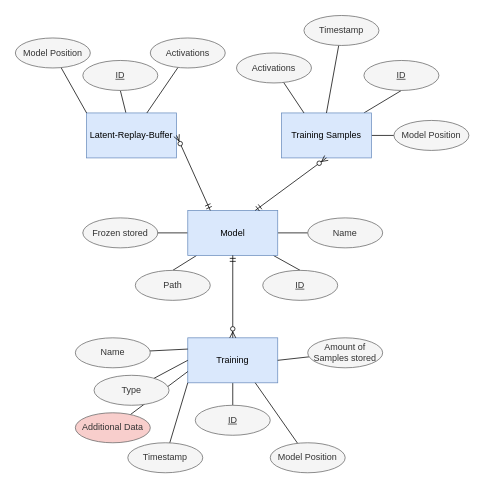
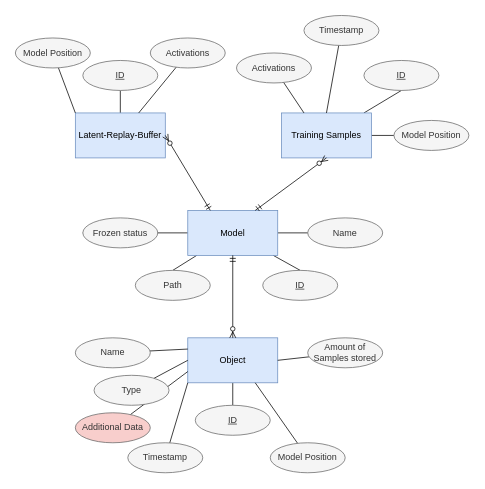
  <mxCell id="0" />
  <mxCell id="1" parent="0" />
  <mxCell id="2" style="edgeStyle=none;rounded=0;orthogonalLoop=1;jettySize=auto;html=1;entryX=0.5;entryY=0;entryDx=0;entryDy=0;endArrow=none;endFill=0;" edge="1" parent="1" source="6" target="21"><mxGeometry relative="1" as="geometry" /></mxCell>
  <mxCell id="3" style="edgeStyle=none;rounded=0;orthogonalLoop=1;jettySize=auto;html=1;entryX=0;entryY=0.5;entryDx=0;entryDy=0;endArrow=none;endFill=0;" edge="1" parent="1" source="6" target="17"><mxGeometry relative="1" as="geometry" /></mxCell>
  <mxCell id="4" style="edgeStyle=none;rounded=0;orthogonalLoop=1;jettySize=auto;html=1;entryX=0;entryY=0.5;entryDx=0;entryDy=0;endArrow=none;endFill=0;" edge="1" parent="1" source="6" target="23"><mxGeometry relative="1" as="geometry" /></mxCell>
  <mxCell id="5" style="edgeStyle=none;rounded=0;orthogonalLoop=1;jettySize=auto;html=1;entryX=0.5;entryY=0;entryDx=0;entryDy=0;endArrow=none;endFill=0;" edge="1" parent="1" source="6" target="22"><mxGeometry relative="1" as="geometry" /></mxCell>
  <mxCell id="6" value="Model" style="rounded=0;whiteSpace=wrap;html=1;fillColor=#dae8fc;strokeColor=#6c8ebf;" vertex="1" parent="1"><mxGeometry x="250" y="280" width="120" height="60" as="geometry" /></mxCell>
  <mxCell id="7" style="edgeStyle=none;rounded=0;orthogonalLoop=1;jettySize=auto;html=1;endArrow=none;endFill=0;" edge="1" parent="1" source="8" target="20"><mxGeometry relative="1" as="geometry" /></mxCell>
- <mxCell id="8" value="&lt;div&gt;Training&lt;/div&gt;" style="rounded=0;whiteSpace=wrap;html=1;fillColor=#dae8fc;strokeColor=#6c8ebf;" vertex="1" parent="1"><mxGeometry x="250" y="450" width="120" height="60" as="geometry" /></mxCell>
+ <mxCell id="8" value="&lt;div&gt;Object&lt;/div&gt;" style="rounded=0;whiteSpace=wrap;html=1;fillColor=#dae8fc;strokeColor=#6c8ebf;" vertex="1" parent="1"><mxGeometry x="250" y="450" width="120" height="60" as="geometry" /></mxCell>
  <mxCell id="9" style="edgeStyle=none;rounded=0;orthogonalLoop=1;jettySize=auto;html=1;entryX=0.5;entryY=1;entryDx=0;entryDy=0;endArrow=none;endFill=0;" edge="1" parent="1" source="10" target="18"><mxGeometry relative="1" as="geometry"><mxPoint x="100" y="50" as="targetPoint" /></mxGeometry></mxCell>
- <mxCell id="10" value="&lt;div&gt;Latent-Replay-Buffer&lt;/div&gt;" style="rounded=0;whiteSpace=wrap;html=1;fillColor=#dae8fc;strokeColor=#6c8ebf;" vertex="1" parent="1"><mxGeometry x="115" y="150" width="120" height="60" as="geometry" /></mxCell>
+ <mxCell id="10" value="&lt;div&gt;Latent-Replay-Buffer&lt;/div&gt;" style="rounded=0;whiteSpace=wrap;html=1;fillColor=#dae8fc;strokeColor=#6c8ebf;" vertex="1" parent="1"><mxGeometry x="100" y="150" width="120" height="60" as="geometry" /></mxCell>
  <mxCell id="11" style="edgeStyle=none;rounded=0;orthogonalLoop=1;jettySize=auto;html=1;entryX=0.5;entryY=1;entryDx=0;entryDy=0;endArrow=none;endFill=0;" edge="1" parent="1" source="13" target="19"><mxGeometry relative="1" as="geometry" /></mxCell>
  <mxCell id="12" style="edgeStyle=none;rounded=0;orthogonalLoop=1;jettySize=auto;html=1;entryX=0;entryY=0.5;entryDx=0;entryDy=0;endArrow=none;endFill=0;" edge="1" parent="1" source="13" target="42"><mxGeometry relative="1" as="geometry" /></mxCell>
  <mxCell id="13" value="&lt;div&gt;Training Samples&lt;/div&gt;" style="rounded=0;whiteSpace=wrap;html=1;fillColor=#dae8fc;strokeColor=#6c8ebf;" vertex="1" parent="1"><mxGeometry x="375" y="150" width="120" height="60" as="geometry" /></mxCell>
  <mxCell id="14" value="" style="fontSize=12;html=1;endArrow=ERzeroToMany;startArrow=ERmandOne;exitX=0.25;exitY=0;exitDx=0;exitDy=0;entryX=1;entryY=0.5;entryDx=0;entryDy=0;" edge="1" parent="1" source="6" target="10"><mxGeometry width="100" height="100" relative="1" as="geometry"><mxPoint x="50" y="390" as="sourcePoint" /><mxPoint x="150" y="290" as="targetPoint" /></mxGeometry></mxCell>
  <mxCell id="15" value="" style="fontSize=12;html=1;endArrow=ERzeroToMany;startArrow=ERmandOne;exitX=0.5;exitY=1;exitDx=0;exitDy=0;entryX=0.5;entryY=0;entryDx=0;entryDy=0;" edge="1" parent="1" source="6" target="8"><mxGeometry width="100" height="100" relative="1" as="geometry"><mxPoint x="330" y="355" as="sourcePoint" /><mxPoint x="270" y="470" as="targetPoint" /></mxGeometry></mxCell>
  <mxCell id="16" value="" style="fontSize=12;html=1;endArrow=ERzeroToMany;startArrow=ERmandOne;exitX=0.75;exitY=0;exitDx=0;exitDy=0;entryX=0.5;entryY=1;entryDx=0;entryDy=0;" edge="1" parent="1" source="6" target="13"><mxGeometry width="100" height="100" relative="1" as="geometry"><mxPoint x="240" y="320" as="sourcePoint" /><mxPoint x="150" y="320" as="targetPoint" /></mxGeometry></mxCell>
  <mxCell id="17" value="Name" style="ellipse;whiteSpace=wrap;html=1;align=center;fillColor=#f5f5f5;strokeColor=#666666;fontColor=#333333;" vertex="1" parent="1"><mxGeometry x="410" y="290" width="100" height="40" as="geometry" /></mxCell>
  <mxCell id="18" value="&lt;div&gt;&lt;u&gt;ID&lt;/u&gt;&lt;/div&gt;" style="ellipse;whiteSpace=wrap;html=1;align=center;fillColor=#f5f5f5;strokeColor=#666666;fontColor=#333333;" vertex="1" parent="1"><mxGeometry x="110" y="80" width="100" height="40" as="geometry" /></mxCell>
  <mxCell id="19" value="&lt;div&gt;&lt;u&gt;ID&lt;/u&gt;&lt;/div&gt;" style="ellipse;whiteSpace=wrap;html=1;align=center;fillColor=#f5f5f5;strokeColor=#666666;fontColor=#333333;" vertex="1" parent="1"><mxGeometry x="485" y="80" width="100" height="40" as="geometry" /></mxCell>
  <mxCell id="20" value="&lt;div&gt;&lt;u&gt;ID&lt;/u&gt;&lt;/div&gt;" style="ellipse;whiteSpace=wrap;html=1;align=center;fillColor=#f5f5f5;strokeColor=#666666;fontColor=#333333;" vertex="1" parent="1"><mxGeometry x="260" y="540" width="100" height="40" as="geometry" /></mxCell>
  <mxCell id="21" value="&lt;div&gt;&lt;u&gt;ID&lt;/u&gt;&lt;/div&gt;" style="ellipse;whiteSpace=wrap;html=1;align=center;fillColor=#f5f5f5;strokeColor=#666666;fontColor=#333333;" vertex="1" parent="1"><mxGeometry x="350" y="360" width="100" height="40" as="geometry" /></mxCell>
  <mxCell id="22" value="&lt;div&gt;Path&lt;/div&gt;" style="ellipse;whiteSpace=wrap;html=1;align=center;fillColor=#f5f5f5;strokeColor=#666666;fontColor=#333333;" vertex="1" parent="1"><mxGeometry x="180" y="360" width="100" height="40" as="geometry" /></mxCell>
- <mxCell id="23" value="Frozen stored" style="ellipse;whiteSpace=wrap;html=1;align=center;fillColor=#f5f5f5;strokeColor=#666666;fontColor=#333333;" vertex="1" parent="1"><mxGeometry x="110" y="290" width="100" height="40" as="geometry" /></mxCell>
+ <mxCell id="23" value="Frozen status" style="ellipse;whiteSpace=wrap;html=1;align=center;fillColor=#f5f5f5;strokeColor=#666666;fontColor=#333333;" vertex="1" parent="1"><mxGeometry x="110" y="290" width="100" height="40" as="geometry" /></mxCell>
  <mxCell id="24" style="edgeStyle=none;rounded=0;orthogonalLoop=1;jettySize=auto;html=1;exitX=0.5;exitY=0;exitDx=0;exitDy=0;endArrow=none;endFill=0;" edge="1" parent="1" source="17" target="17"><mxGeometry relative="1" as="geometry" /></mxCell>
  <mxCell id="25" style="edgeStyle=none;rounded=0;orthogonalLoop=1;jettySize=auto;html=1;entryX=1;entryY=0.5;entryDx=0;entryDy=0;endArrow=none;endFill=0;" edge="1" parent="1" source="26" target="8"><mxGeometry relative="1" as="geometry" /></mxCell>
  <mxCell id="26" value="Amount of Samples stored" style="ellipse;whiteSpace=wrap;html=1;align=center;fillColor=#f5f5f5;strokeColor=#666666;fontColor=#333333;" vertex="1" parent="1"><mxGeometry x="410" y="450" width="100" height="40" as="geometry" /></mxCell>
  <mxCell id="27" style="edgeStyle=none;rounded=0;orthogonalLoop=1;jettySize=auto;html=1;entryX=0.75;entryY=1;entryDx=0;entryDy=0;endArrow=none;endFill=0;" edge="1" parent="1" source="28" target="8"><mxGeometry relative="1" as="geometry" /></mxCell>
  <mxCell id="28" value="Model Position" style="ellipse;whiteSpace=wrap;html=1;align=center;fillColor=#f5f5f5;strokeColor=#666666;fontColor=#333333;" vertex="1" parent="1"><mxGeometry x="360" y="590" width="100" height="40" as="geometry" /></mxCell>
  <mxCell id="29" style="edgeStyle=none;rounded=0;orthogonalLoop=1;jettySize=auto;html=1;entryX=0;entryY=1;entryDx=0;entryDy=0;endArrow=none;endFill=0;" edge="1" parent="1" source="30" target="8"><mxGeometry relative="1" as="geometry" /></mxCell>
  <mxCell id="30" value="Timestamp" style="ellipse;whiteSpace=wrap;html=1;align=center;fillColor=#f5f5f5;strokeColor=#666666;fontColor=#333333;" vertex="1" parent="1"><mxGeometry x="170" y="590" width="100" height="40" as="geometry" /></mxCell>
  <mxCell id="31" style="edgeStyle=none;rounded=0;orthogonalLoop=1;jettySize=auto;html=1;entryX=0;entryY=0.75;entryDx=0;entryDy=0;endArrow=none;endFill=0;" edge="1" parent="1" source="32" target="8"><mxGeometry relative="1" as="geometry" /></mxCell>
  <mxCell id="32" value="Additional Data" style="ellipse;whiteSpace=wrap;html=1;align=center;fillColor=#f8cecc;strokeColor=#666666;fontColor=#333333;" vertex="1" parent="1"><mxGeometry x="100" y="550" width="100" height="40" as="geometry" /></mxCell>
  <mxCell id="33" style="edgeStyle=none;rounded=0;orthogonalLoop=1;jettySize=auto;html=1;entryX=0;entryY=0.5;entryDx=0;entryDy=0;endArrow=none;endFill=0;" edge="1" parent="1" source="34" target="8"><mxGeometry relative="1" as="geometry" /></mxCell>
  <mxCell id="34" value="Type" style="ellipse;whiteSpace=wrap;html=1;align=center;fillColor=#f5f5f5;strokeColor=#666666;fontColor=#333333;" vertex="1" parent="1"><mxGeometry x="125" y="500" width="100" height="40" as="geometry" /></mxCell>
  <mxCell id="35" style="edgeStyle=none;rounded=0;orthogonalLoop=1;jettySize=auto;html=1;entryX=0;entryY=0.25;entryDx=0;entryDy=0;endArrow=none;endFill=0;" edge="1" parent="1" source="36" target="8"><mxGeometry relative="1" as="geometry" /></mxCell>
  <mxCell id="36" value="Name" style="ellipse;whiteSpace=wrap;html=1;align=center;fillColor=#f5f5f5;strokeColor=#666666;fontColor=#333333;" vertex="1" parent="1"><mxGeometry x="100" y="450" width="100" height="40" as="geometry" /></mxCell>
  <mxCell id="37" style="edgeStyle=none;rounded=0;orthogonalLoop=1;jettySize=auto;html=1;exitX=0.5;exitY=1;exitDx=0;exitDy=0;endArrow=none;endFill=0;" edge="1" parent="1"><mxGeometry relative="1" as="geometry"><mxPoint x="90" y="420" as="sourcePoint" /><mxPoint x="90" y="420" as="targetPoint" /></mxGeometry></mxCell>
  <mxCell id="38" style="edgeStyle=none;rounded=0;orthogonalLoop=1;jettySize=auto;html=1;entryX=0;entryY=0;entryDx=0;entryDy=0;endArrow=none;endFill=0;" edge="1" parent="1" source="39" target="10"><mxGeometry relative="1" as="geometry" /></mxCell>
  <mxCell id="39" value="Model Position" style="ellipse;whiteSpace=wrap;html=1;align=center;fillColor=#f5f5f5;strokeColor=#666666;fontColor=#333333;" vertex="1" parent="1"><mxGeometry x="20" y="50" width="100" height="40" as="geometry" /></mxCell>
  <mxCell id="40" style="edgeStyle=none;rounded=0;orthogonalLoop=1;jettySize=auto;html=1;endArrow=none;endFill=0;" edge="1" parent="1" source="41" target="10"><mxGeometry relative="1" as="geometry" /></mxCell>
  <mxCell id="41" value="Activations" style="ellipse;whiteSpace=wrap;html=1;align=center;fillColor=#f5f5f5;strokeColor=#666666;fontColor=#333333;" vertex="1" parent="1"><mxGeometry x="200" y="50" width="100" height="40" as="geometry" /></mxCell>
  <mxCell id="42" value="Model Position" style="ellipse;whiteSpace=wrap;html=1;align=center;fillColor=#f5f5f5;strokeColor=#666666;fontColor=#333333;" vertex="1" parent="1"><mxGeometry x="525" y="160" width="100" height="40" as="geometry" /></mxCell>
  <mxCell id="43" style="edgeStyle=none;rounded=0;orthogonalLoop=1;jettySize=auto;html=1;entryX=0.5;entryY=0;entryDx=0;entryDy=0;endArrow=none;endFill=0;" edge="1" parent="1" source="44" target="13"><mxGeometry relative="1" as="geometry" /></mxCell>
  <mxCell id="44" value="Timestamp" style="ellipse;whiteSpace=wrap;html=1;align=center;fillColor=#f5f5f5;strokeColor=#666666;fontColor=#333333;" vertex="1" parent="1"><mxGeometry x="405" y="20" width="100" height="40" as="geometry" /></mxCell>
  <mxCell id="45" style="edgeStyle=none;rounded=0;orthogonalLoop=1;jettySize=auto;html=1;entryX=0.25;entryY=0;entryDx=0;entryDy=0;endArrow=none;endFill=0;" edge="1" parent="1" source="46" target="13"><mxGeometry relative="1" as="geometry" /></mxCell>
  <mxCell id="46" value="Activations" style="ellipse;whiteSpace=wrap;html=1;align=center;fillColor=#f5f5f5;strokeColor=#666666;fontColor=#333333;" vertex="1" parent="1"><mxGeometry x="315" y="70" width="100" height="40" as="geometry" /></mxCell>
